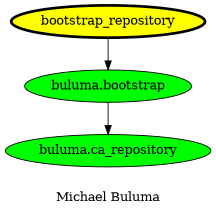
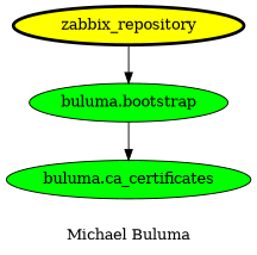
  digraph {
    label="Michael Buluma"
    node [fillcolor=green style=filled]
-   zabbix_repository [fillcolor=yellow penwidth=3 label=bootstrap_repository]
+   zabbix_repository [fillcolor=yellow penwidth=3]
    "buluma.bootstrap"
-   "buluma.ca_certificates" [label="buluma.ca_repository"]
+   "buluma.ca_certificates"
    zabbix_repository -> "buluma.bootstrap"
    "buluma.bootstrap" -> "buluma.ca_certificates"
  }
